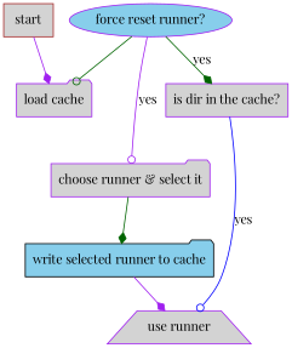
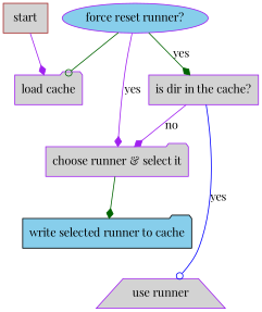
  digraph {
    fontname="Playfair Display"
    node [color=purple fillcolor=lightgrey fontname="Playfair Display" shape=folder style=filled]
    edge [arrowhead=diamond color=purple fontname="Playfair Display"]
    n1 [label="load cache"]
    start [color=brown shape=box]
    n3 [fillcolor=skyblue label="force reset runner?" shape=ellipse]
    n4 [label="choose runner & select it"]
    n5 [label="is dir in the cache?" shape=box]
    n6 [color=black fillcolor=skyblue label="write selected runner to cache"]
    n7 [label="use runner" shape=trapezium]
    start -> n1
    n3 -> n1 [arrowhead=odot color=darkgreen]
-   n3 -> n4 [arrowhead=odot label=yes]
+   n3 -> n4 [label=yes]
    n3 -> n5 [color=darkgreen label=yes]
    n4 -> n6 [color=darkgreen]
+   n5 -> n4 [label=no]
    n5 -> n7 [arrowhead=odot color=blue label=yes]
-   n6 -> n7
  }
